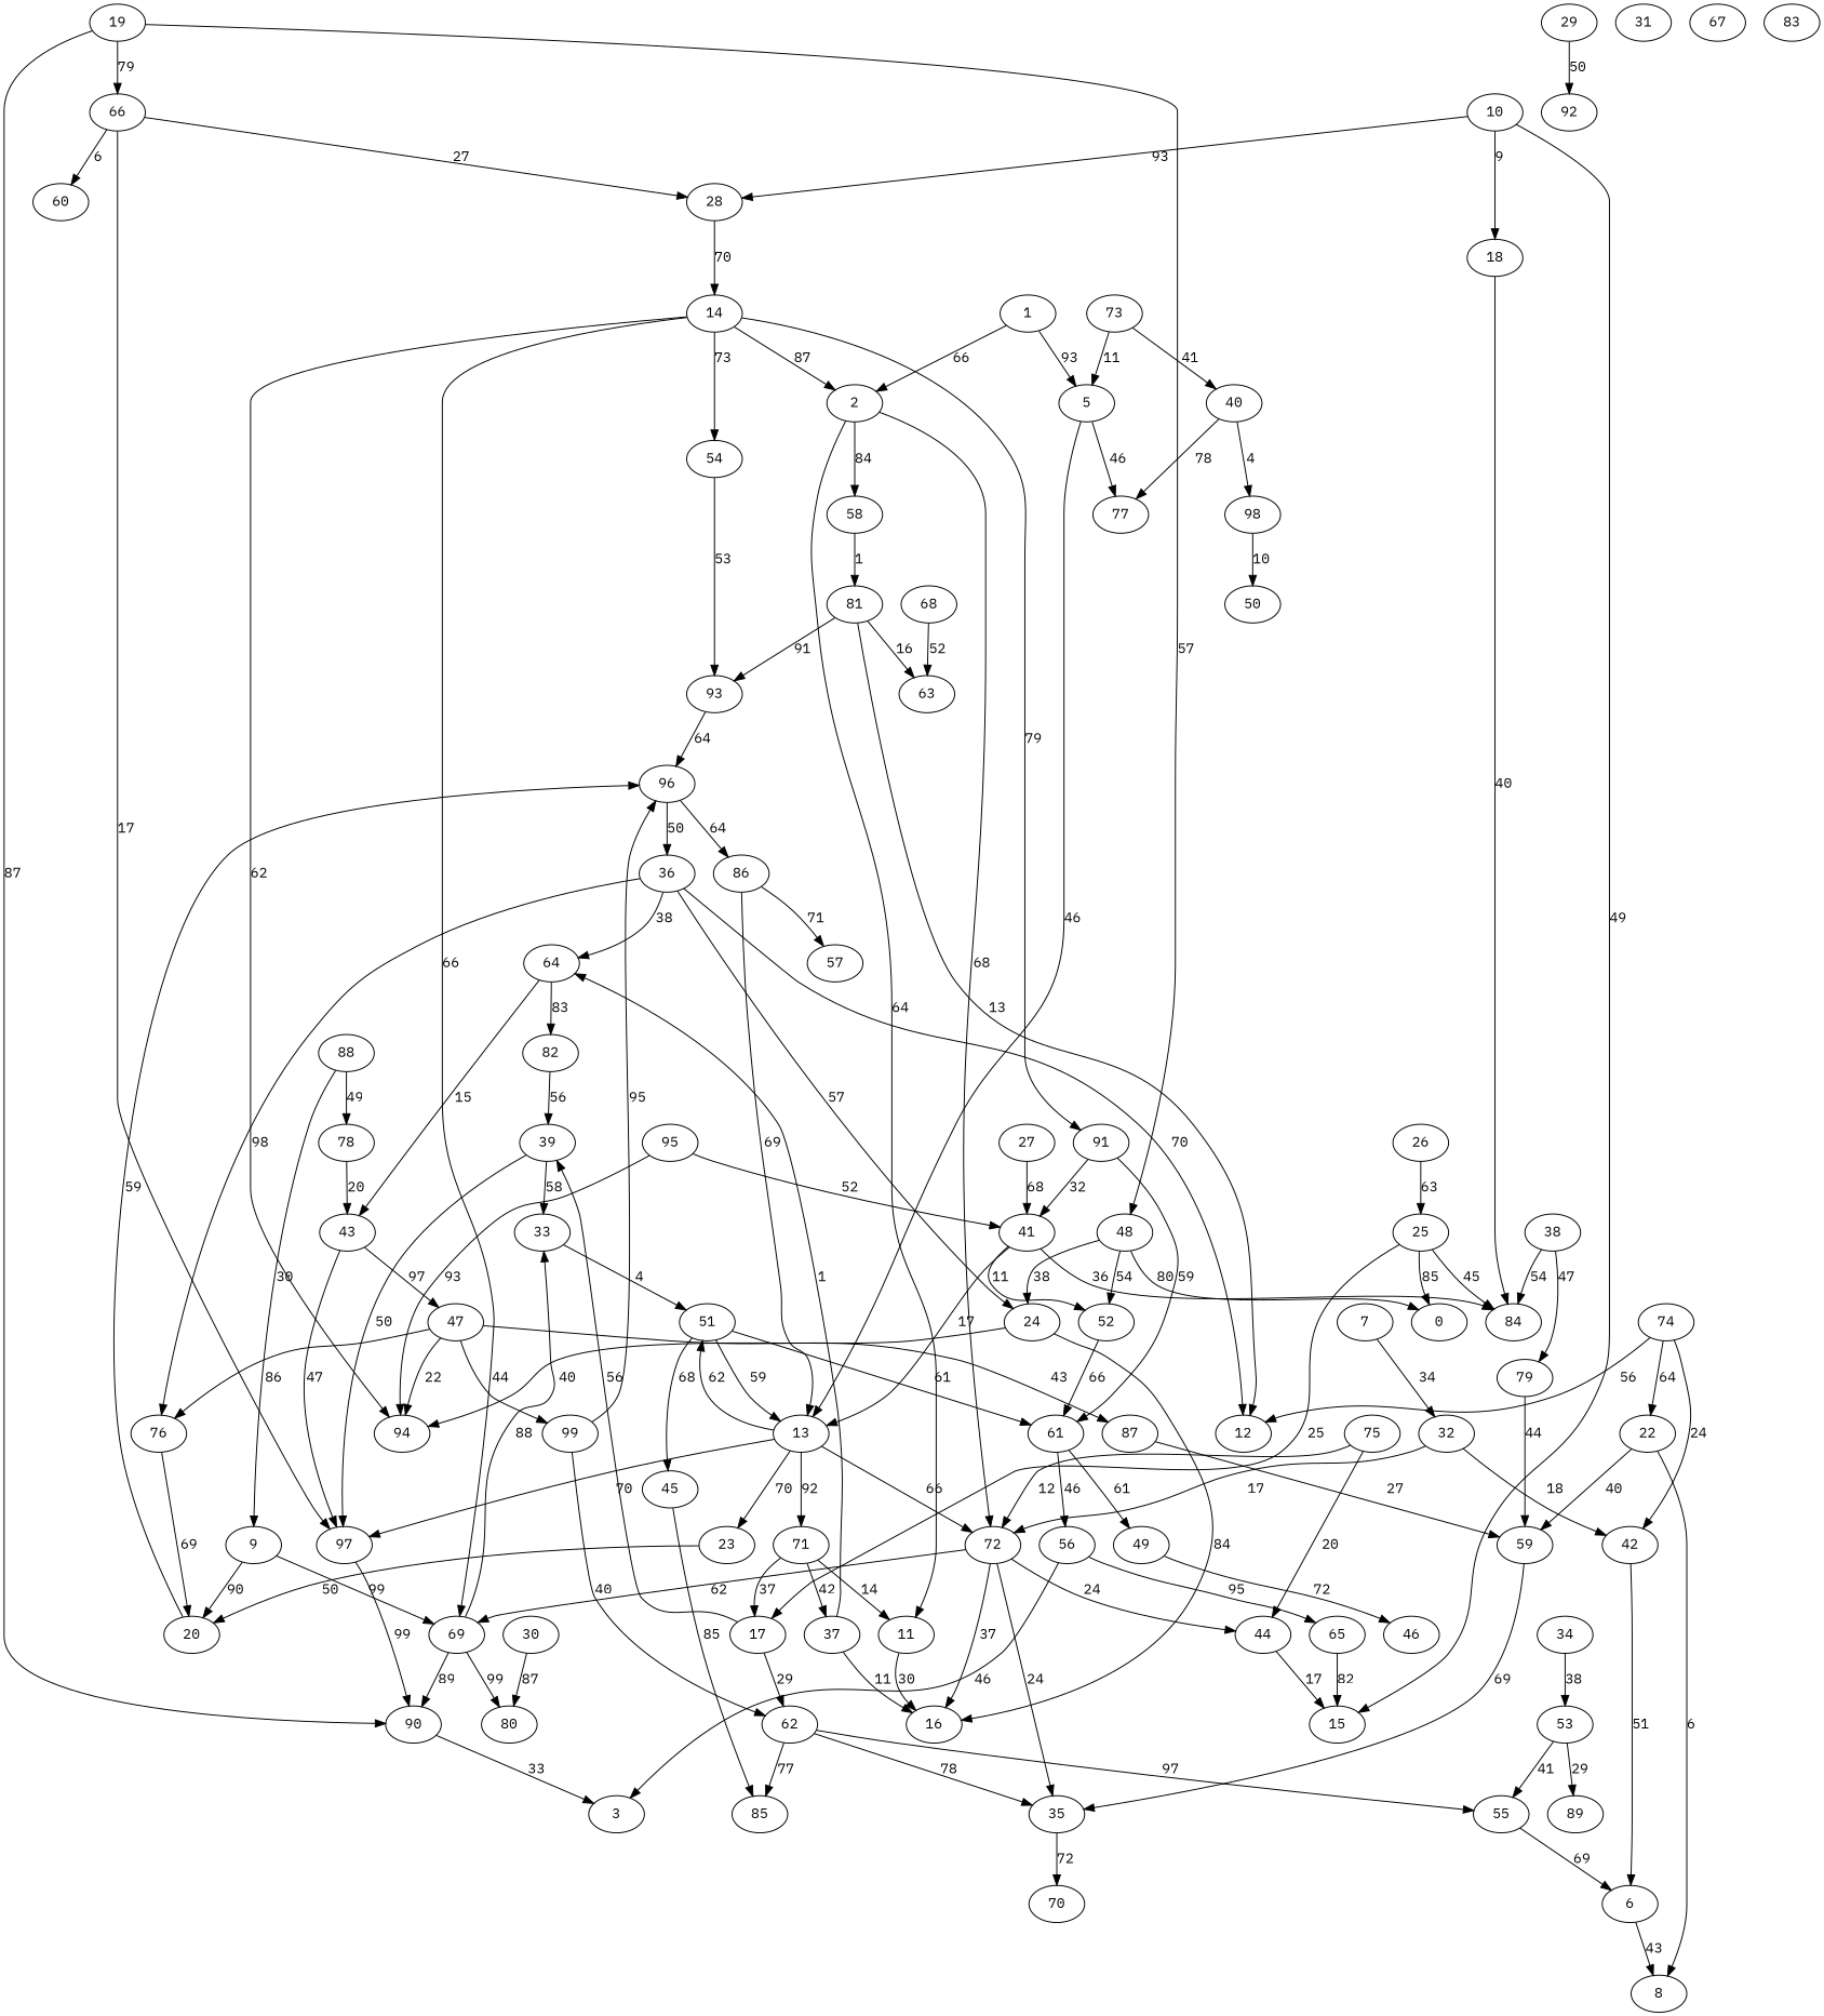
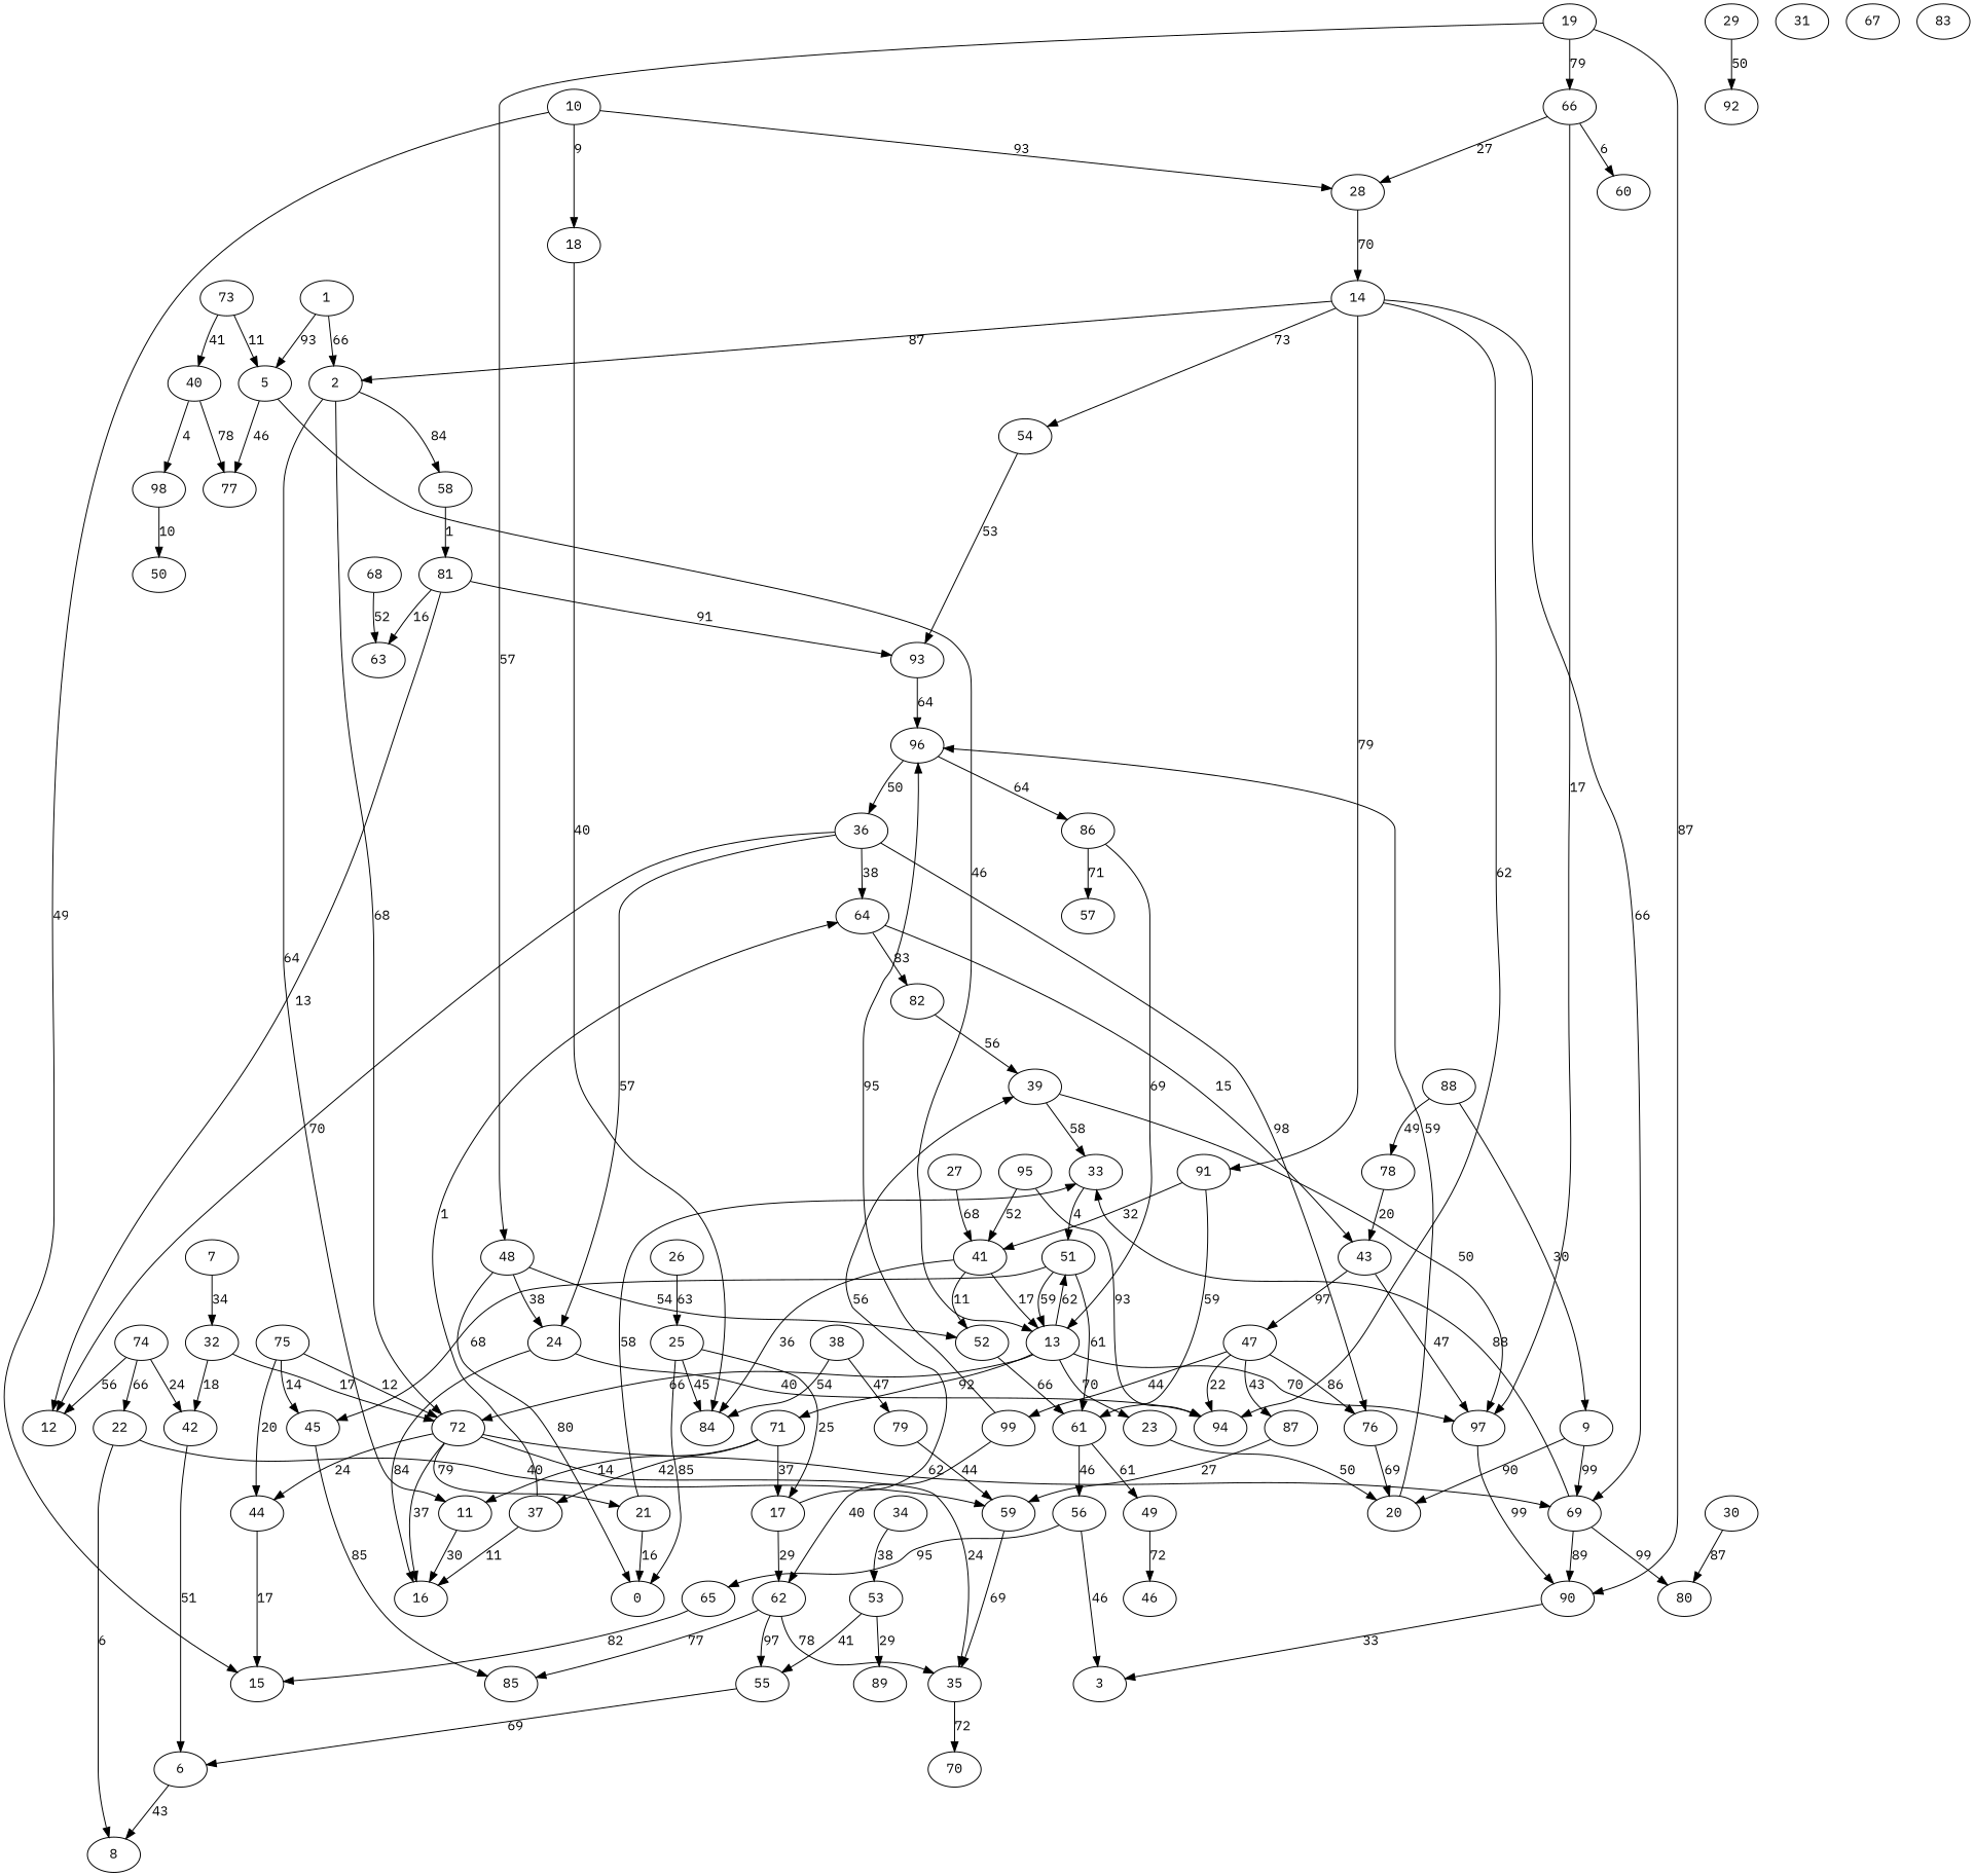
  digraph {
    fontname="IBM Plex Mono"
    node [fontname="IBM Plex Mono"]
    edge [fontname="IBM Plex Mono"]
    1
    2
    5
    11
    58
    72
    13
    77
    16
    81
    69
+   21
    35
    44
    23
    51
    71
    97
    6
    8
    7
    32
    42
    9
    20
    96
    90
    33
    80
    10
    15
    18
    28
    84
    14
    45
    61
    17
    37
    54
    91
    94
    93
    41
    39
    62
    85
    55
    19
    48
    66
    0
    24
    52
    60
    3
    36
    86
    22
    59
    25
    26
    27
    29
    92
    30
    31
    34
    53
    89
    70
    12
    64
    76
    43
    82
    38
    79
    40
    98
    50
    47
    87
    99
    49
    46
    56
    65
    63
    67
    68
    73
    74
    75
    78
    83
    57
    88
    95
    1 -> 2 [label=66]
    1 -> 5 [label=93]
    2 -> 11 [label=64]
    2 -> 58 [label=84]
    2 -> 72 [label=68]
    5 -> 13 [label=46]
    5 -> 77 [label=46]
    11 -> 16 [label=30]
    58 -> 81 [label=1]
    72 -> 16 [label=37]
    72 -> 69 [label=62]
+   72 -> 21 [label=79]
    72 -> 35 [label=24]
    72 -> 44 [label=24]
    13 -> 72 [label=66]
    13 -> 23 [label=70]
    13 -> 51 [label=62]
    13 -> 71 [label=92]
    13 -> 97 [label=70]
    81 -> 93 [label=91]
    81 -> 12 [label=13]
    81 -> 63 [label=16]
    69 -> 90 [label=89]
    69 -> 33 [label=88]
    69 -> 80 [label=99]
+   21 -> 33 [label=58]
+   21 -> 0 [label=16]
    35 -> 70 [label=72]
    44 -> 15 [label=17]
    23 -> 20 [label=50]
    51 -> 13 [label=59]
    51 -> 45 [label=68]
    51 -> 61 [label=61]
    71 -> 11 [label=14]
    71 -> 17 [label=37]
    71 -> 37 [label=42]
    97 -> 90 [label=99]
    6 -> 8 [label=43]
    7 -> 32 [label=34]
    32 -> 72 [label=17]
    32 -> 42 [label=18]
    42 -> 6 [label=51]
    9 -> 69 [label=99]
    9 -> 20 [label=90]
    20 -> 96 [label=59]
    96 -> 36 [label=50]
    96 -> 86 [label=64]
    90 -> 3 [label=33]
    33 -> 51 [label=4]
    10 -> 15 [label=49]
    10 -> 18 [label=9]
    10 -> 28 [label=93]
    18 -> 84 [label=40]
    28 -> 14 [label=70]
    14 -> 2 [label=87]
    14 -> 69 [label=66]
    14 -> 54 [label=73]
    14 -> 91 [label=79]
    14 -> 94 [label=62]
    45 -> 85 [label=85]
    61 -> 49 [label=61]
    61 -> 56 [label=46]
    17 -> 39 [label=56]
    17 -> 62 [label=29]
    37 -> 16 [label=11]
    37 -> 64 [label=1]
    54 -> 93 [label=53]
    91 -> 61 [label=59]
    91 -> 41 [label=32]
    93 -> 96 [label=64]
    41 -> 13 [label=17]
    41 -> 84 [label=36]
    41 -> 52 [label=11]
    39 -> 97 [label=50]
    39 -> 33 [label=58]
    62 -> 35 [label=78]
    62 -> 85 [label=77]
    62 -> 55 [label=97]
    55 -> 6 [label=69]
    19 -> 90 [label=87]
    19 -> 48 [label=57]
    19 -> 66 [label=79]
    48 -> 0 [label=80]
    48 -> 24 [label=38]
    48 -> 52 [label=54]
    66 -> 97 [label=17]
    66 -> 28 [label=27]
    66 -> 60 [label=6]
    24 -> 16 [label=84]
    24 -> 94 [label=40]
    52 -> 61 [label=66]
    36 -> 24 [label=57]
    36 -> 12 [label=70]
    36 -> 64 [label=38]
    36 -> 76 [label=98]
    86 -> 13 [label=69]
    86 -> 57 [label=71]
    22 -> 8 [label=6]
    22 -> 59 [label=40]
    59 -> 35 [label=69]
    25 -> 84 [label=45]
    25 -> 17 [label=25]
    25 -> 0 [label=85]
    26 -> 25 [label=63]
    27 -> 41 [label=68]
    29 -> 92 [label=50]
    30 -> 80 [label=87]
    34 -> 53 [label=38]
    53 -> 55 [label=41]
    53 -> 89 [label=29]
    64 -> 43 [label=15]
    64 -> 82 [label=83]
    76 -> 20 [label=69]
    43 -> 97 [label=47]
    43 -> 47 [label=97]
    82 -> 39 [label=56]
    38 -> 84 [label=54]
    38 -> 79 [label=47]
    79 -> 59 [label=44]
    40 -> 77 [label=78]
    40 -> 98 [label=4]
    98 -> 50 [label=10]
    47 -> 94 [label=22]
    47 -> 76 [label=86]
    47 -> 87 [label=43]
    47 -> 99 [label=44]
    87 -> 59 [label=27]
    99 -> 96 [label=95]
    99 -> 62 [label=40]
    49 -> 46 [label=72]
    56 -> 3 [label=46]
    56 -> 65 [label=95]
    65 -> 15 [label=82]
    68 -> 63 [label=52]
    73 -> 5 [label=11]
    73 -> 40 [label=41]
    74 -> 42 [label=24]
-   74 -> 22 [label=64]
+   74 -> 22 [label=66]
    74 -> 12 [label=56]
    75 -> 72 [label=12]
    75 -> 44 [label=20]
+   75 -> 45 [label=14]
    78 -> 43 [label=20]
    88 -> 9 [label=30]
    88 -> 78 [label=49]
    95 -> 94 [label=93]
    95 -> 41 [label=52]
  }
